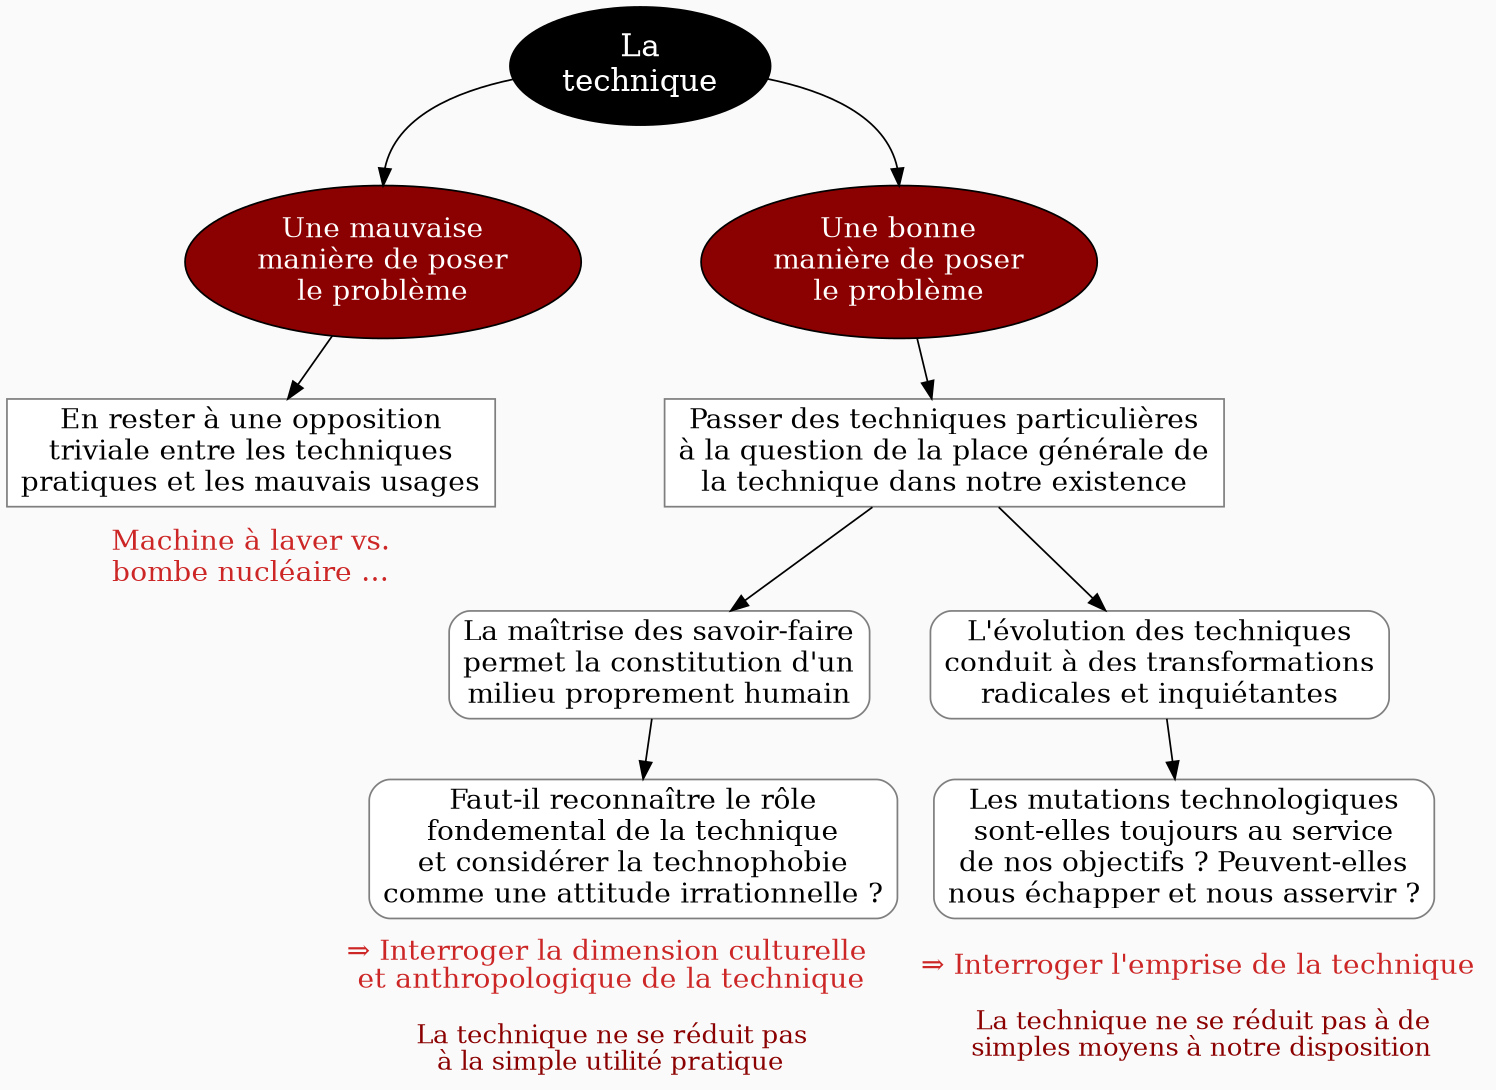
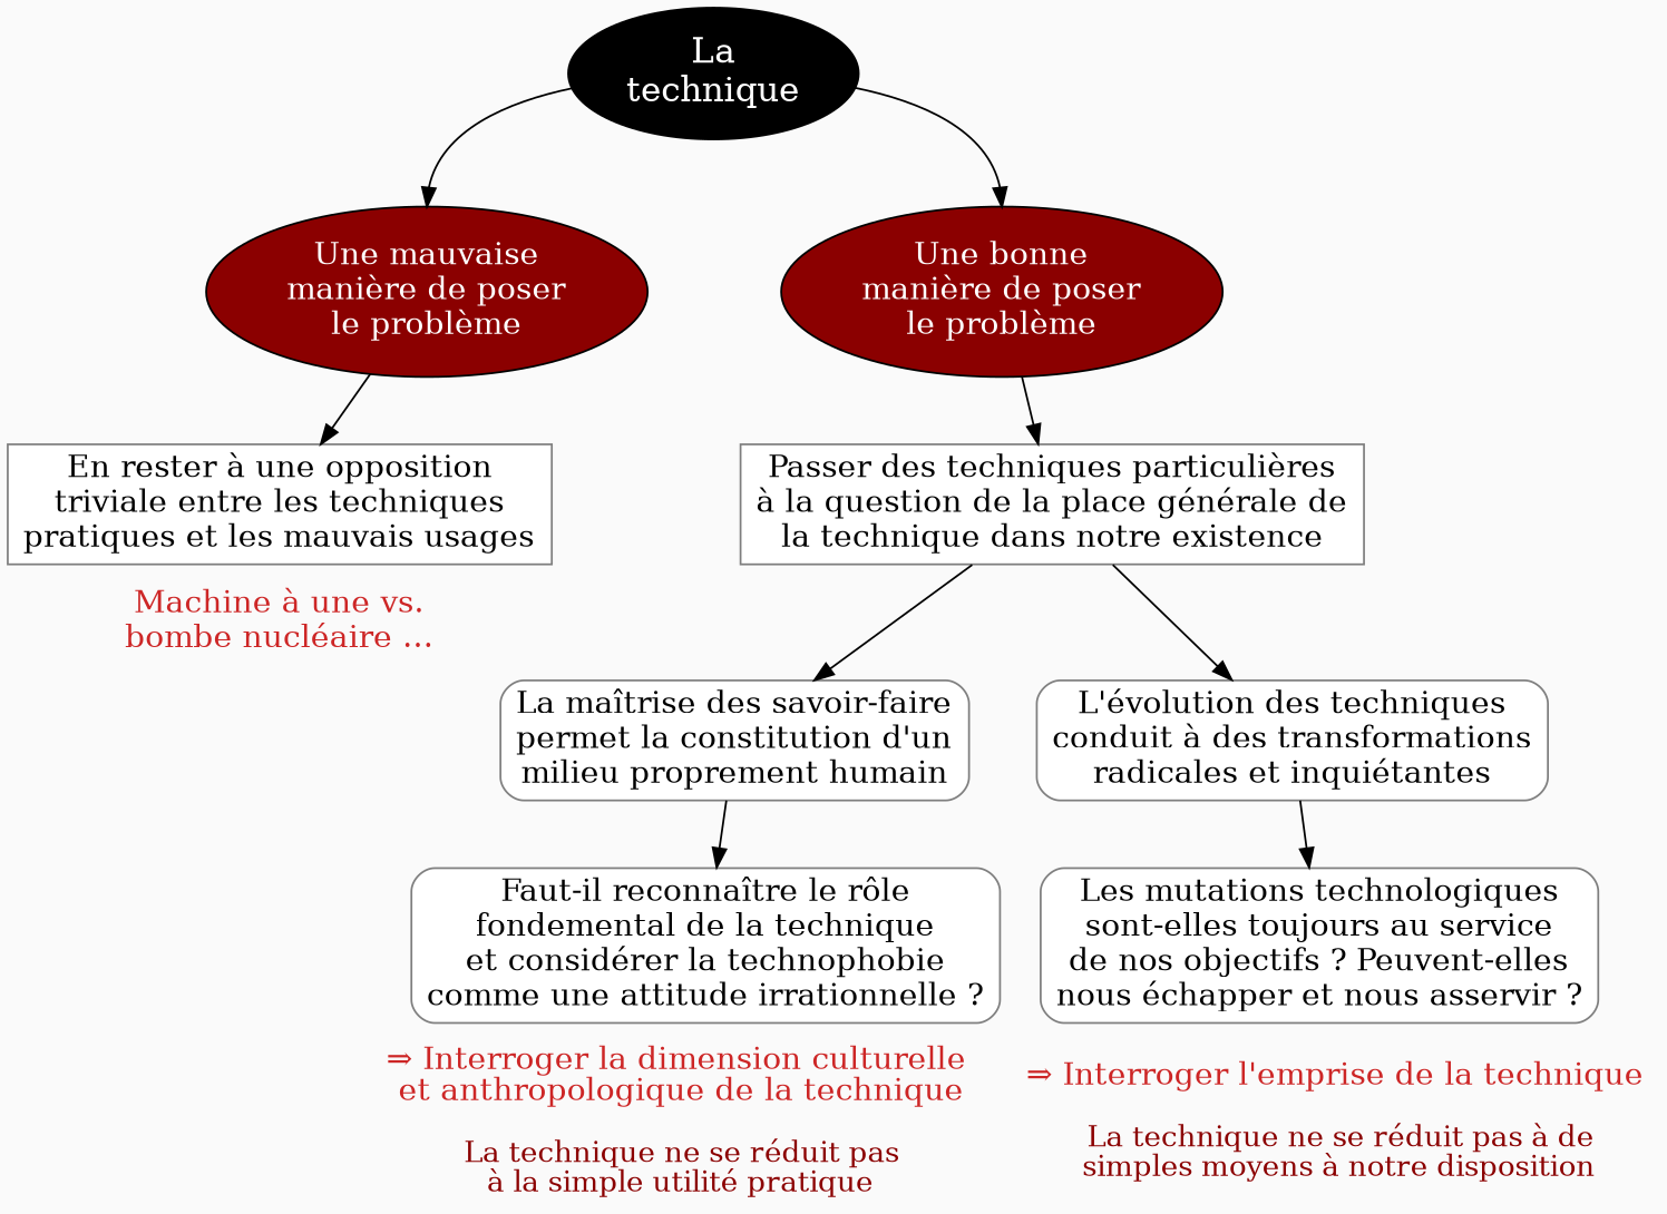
  digraph {
    bgcolor=grey98
    nodesep=0.2
    ranksep=0.1
    splines=true
    style=filled
    node [fillcolor=white fontcolor=black fontsize=16 style="filled, rounded" color=grey50 shape=box]
    edge [minlen=4]
    n1 [fillcolor=red4 fontcolor=white label="Une mauvaise\nmanière de poser\nle problème" style=filled color="" shape=""]
    n2 [fillcolor=red4 fontcolor=white label="Une bonne\nmanière de poser\nle problème" style=filled color="" shape=""]
    n3 [label="En rester à une opposition\ntriviale entre les techniques\npratiques et les mauvais usages" style=filled]
    n4 [label="Passer des techniques particulières\nà la question de la place générale de\nla technique dans notre existence" style=filled]
    n5 [label="La maîtrise des savoir-faire\npermet la constitution d'un\nmilieu proprement humain"]
    vide1 [fillcolor=grey98 fontcolor=firebrick3 shape=plaintext style=invis]
    n7 [fillcolor=12 fontcolor=white fontsize=18 label="La\ntechnique" style=filled color="" shape=""]
-   n8 [fillcolor=grey98 fontcolor=firebrick3 label="Machine à laver vs.\nbombe nucléaire …" shape=plaintext]
+   n8 [fillcolor=grey98 fontcolor=firebrick3 label="Machine à une vs.\nbombe nucléaire …" shape=plaintext]
    n9 [label="L'évolution des techniques\nconduit à des transformations\nradicales et inquiétantes"]
    n10 [label="Faut-il reconnaître le rôle\nfondemental de la technique\net considérer la technophobie\ncomme une attitude irrationnelle ?"]
    n11 [label="Les mutations technologiques\nsont-elles toujours au service\nde nos objectifs ? Peuvent-elles\nnous échapper et nous asservir ?"]
    n12 [fillcolor=grey98 fontcolor=firebrick3 label=<⇒ Interroger la dimension culturelle<br/> et anthropologique de la technique<br/> <font point-size="10"><br/></font> <font point-size="15" color="red4">La technique ne se réduit pas<br/> à la simple utilité pratique</font>> shape=plaintext]
    n13 [fillcolor=grey98 fontcolor=firebrick3 label=<⇒ Interroger l'emprise de la technique<br/> <font point-size="10"><br/></font> <font point-size="15" color="red4">La technique ne se réduit pas à de<br/> simples moyens à notre disposition</font>> shape=plaintext]
    subgraph sub_1 {
      rank=same
      n1
      n2
    }
    subgraph sub_2 {
      rank=same
      n3
      n4
    }
    subgraph sub_3 {
      rank=same
      n5
      vide1
    }
    n1 -> n2 [minlen=5 style=invis]
    n1 -> n3
    n2 -> n4
    n3 -> n4 [minlen=7 style=invis]
    n3 -> n8 [minlen=1 style=invis]
    n4 -> n5 [minlen=2]
    n4 -> n9 [minlen=2]
    n5 -> n10
    vide1 -> n5 [minlen=6 style=invis]
    n7 -> n1 [headport=n]
    n7 -> n2 [headport=n]
    n8 -> vide1 [minlen=1 style=invis]
    n9 -> n11
    n10 -> n12 [minlen=1 style=invis]
    n11 -> n13 [minlen=1 style=invis]
  }
